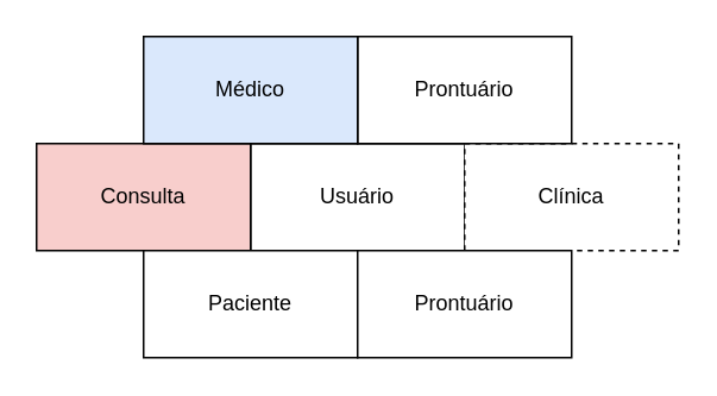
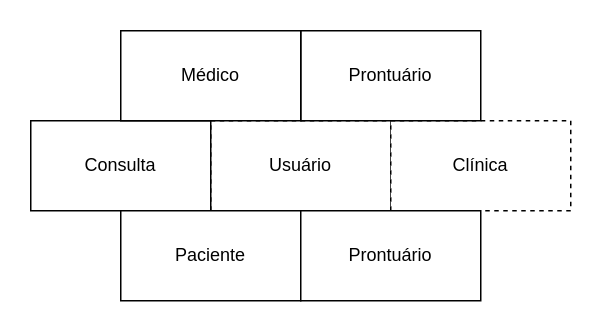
  <mxCell id="0" />
  <mxCell id="1" parent="0" />
- <mxCell id="2" value="Usuário" style="rounded=0;whiteSpace=wrap;html=1;" vertex="1" parent="1"><mxGeometry x="140" y="80" width="120" height="60" as="geometry" /></mxCell>
- <mxCell id="3" value="Consulta" style="rounded=0;whiteSpace=wrap;html=1;fillColor=#f8cecc;" vertex="1" parent="1"><mxGeometry x="20" y="80" width="120" height="60" as="geometry" /></mxCell>
+ <mxCell id="2" value="Usuário" style="rounded=0;whiteSpace=wrap;html=1;dashed=1;" vertex="1" parent="1"><mxGeometry x="140" y="80" width="120" height="60" as="geometry" /></mxCell>
+ <mxCell id="3" value="Consulta" style="rounded=0;whiteSpace=wrap;html=1;" vertex="1" parent="1"><mxGeometry x="20" y="80" width="120" height="60" as="geometry" /></mxCell>
  <mxCell id="4" value="Clínica" style="rounded=0;whiteSpace=wrap;html=1;dashed=1;" vertex="1" parent="1"><mxGeometry x="260" y="80" width="120" height="60" as="geometry" /></mxCell>
  <mxCell id="5" value="Prontuário" style="rounded=0;whiteSpace=wrap;html=1;" vertex="1" parent="1"><mxGeometry x="200" y="20" width="120" height="60" as="geometry" /></mxCell>
- <mxCell id="6" value="Médico" style="rounded=0;whiteSpace=wrap;html=1;fillColor=#dae8fc;" vertex="1" parent="1"><mxGeometry x="80" y="20" width="120" height="60" as="geometry" /></mxCell>
+ <mxCell id="6" value="Médico" style="rounded=0;whiteSpace=wrap;html=1;" vertex="1" parent="1"><mxGeometry x="80" y="20" width="120" height="60" as="geometry" /></mxCell>
  <mxCell id="7" value="Paciente" style="rounded=0;whiteSpace=wrap;html=1;" vertex="1" parent="1"><mxGeometry x="80" y="140" width="120" height="60" as="geometry" /></mxCell>
  <mxCell id="8" value="Prontuário" style="rounded=0;whiteSpace=wrap;html=1;" vertex="1" parent="1"><mxGeometry x="200" y="140" width="120" height="60" as="geometry" /></mxCell>
